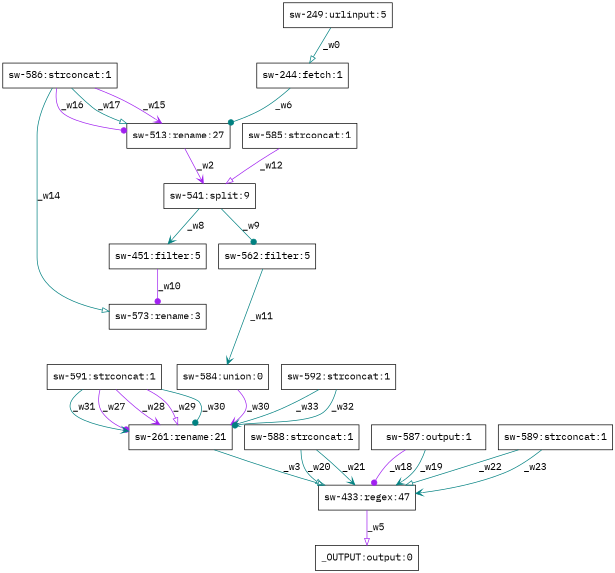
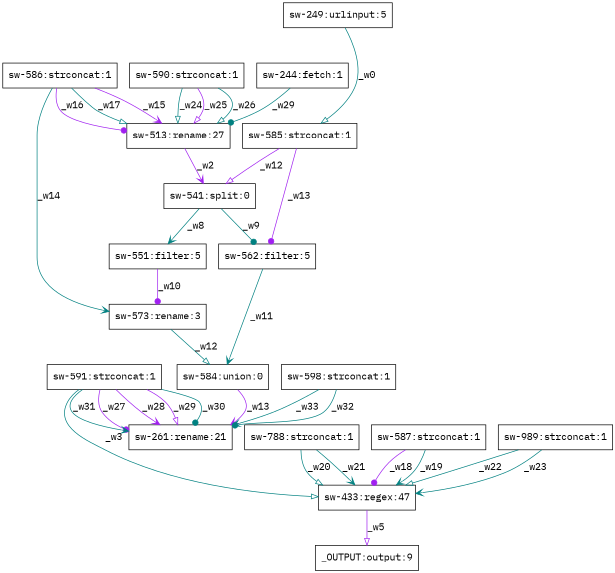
  digraph {
    fontname="IBM Plex Mono"
    node [fontname="IBM Plex Mono" shape=box]
    edge [arrowhead=vee color=teal fontname="IBM Plex Mono"]
    n1 [label="sw-591:strconcat:1"]
    n2 [label="sw-261:rename:21"]
    n3 [label="sw-433:regex:47"]
-   n4 [label="_OUTPUT:output:0"]
-   n5 [label="sw-588:strconcat:1"]
-   n6 [label="sw-451:filter:5"]
+   n4 [label="_OUTPUT:output:9"]
+   n5 [label="sw-788:strconcat:1"]
+   n6 [label="sw-551:filter:5"]
    n7 [label="sw-573:rename:3"]
    n8 [label="sw-584:union:0"]
    n9 [label="sw-244:fetch:1"]
    n10 [label="sw-513:rename:27"]
-   n11 [label="sw-541:split:9"]
+   n11 [label="sw-541:split:0"]
    n12 [label="sw-562:filter:5"]
-   n13 [label="sw-587:output:1"]
-   n14 [label="sw-592:strconcat:1"]
+   n13 [label="sw-587:strconcat:1"]
+   n14 [label="sw-598:strconcat:1"]
    n15 [label="sw-586:strconcat:1"]
    n16 [label="sw-249:urlinput:5"]
    n17 [label="sw-585:strconcat:1"]
-   n19 [label="sw-589:strconcat:1"]
+   n18 [label="sw-590:strconcat:1"]
+   n19 [label="sw-989:strconcat:1"]
    n1 -> n2 [arrowhead=dot color=purple label=_w27]
    n1 -> n2 [color=purple label=_w28]
    n1 -> n2 [arrowhead=onormal color=purple label=_w29]
    n1 -> n2 [arrowhead=dot label=_w30]
    n1 -> n2 [label=_w31]
-   n2 -> n3 [arrowhead=onormal label=_w3]
+   n1 -> n3 [arrowhead=onormal label=_w3]
    n3 -> n4 [arrowhead=onormal color=purple label=_w5]
    n5 -> n3 [arrowhead=onormal label=_w20]
    n5 -> n3 [label=_w21]
    n6 -> n7 [arrowhead=dot color=purple label=_w10]
-   n8 -> n2 [color=purple label=_w30]
-   n9 -> n10 [arrowhead=dot label=_w6]
+   n7 -> n8 [arrowhead=onormal label=_w12]
+   n8 -> n2 [color=purple label=_w13]
+   n9 -> n10 [arrowhead=dot label=_w29]
    n10 -> n11 [color=purple label=_w2]
    n11 -> n6 [label=_w8]
    n11 -> n12 [arrowhead=dot label=_w9]
    n12 -> n8 [label=_w11]
    n13 -> n3 [arrowhead=dot color=purple label=_w18]
    n13 -> n3 [label=_w19]
    n14 -> n2 [arrowhead=dot label=_w32]
    n14 -> n2 [label=_w33]
-   n15 -> n7 [arrowhead=onormal label=_w14]
+   n15 -> n7 [label=_w14]
    n15 -> n10 [color=purple label=_w15]
    n15 -> n10 [arrowhead=dot color=purple label=_w16]
    n15 -> n10 [arrowhead=onormal label=_w17]
-   n16 -> n9 [arrowhead=onormal label=_w0]
+   n16 -> n17 [arrowhead=onormal label=_w0]
    n17 -> n11 [arrowhead=onormal color=purple label=_w12]
+   n17 -> n12 [arrowhead=dot color=purple label=_w13]
+   n18 -> n10 [arrowhead=onormal label=_w24]
+   n18 -> n10 [arrowhead=onormal color=purple label=_w25]
+   n18 -> n10 [arrowhead=onormal label=_w26]
    n19 -> n3 [arrowhead=onormal label=_w22]
    n19 -> n3 [label=_w23]
  }
